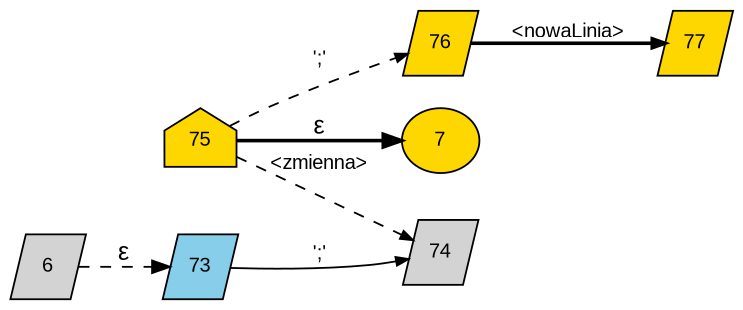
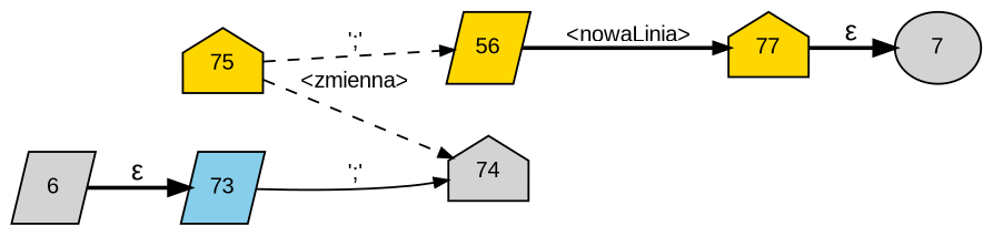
  digraph {
    fontname="Liberation Sans"
    rankdir=LR
    node [fillcolor=lightgrey fixedsize=true fontname="Liberation Sans" fontsize=11 shape=parallelogram style=filled peripheries=1]
    edge [fontname="Liberation Sans" style=dashed arrowhead=normal arrowsize=.7 fontsize=11]
-   n1 [fillcolor=gold label=7 shape=ellipse width=.6 peripheries=""]
+   n1 [label=7 shape=ellipse width=.6 peripheries=""]
    n2 [label=6 width=.55]
    n3 [fillcolor=skyblue label=73 width=.55]
-   n4 [label=74 width=.55]
+   n4 [label=74 shape=house width=.55]
    n5 [fillcolor=gold label=75 shape=house width=.55]
-   n6 [fillcolor=gold label=76 width=.55]
-   n7 [fillcolor=gold label=77 width=.55]
-   n2 -> n3 [label="&epsilon;" arrowhead="" arrowsize="" fontsize=""]
+   n6 [fillcolor=gold label=56 width=.55]
+   n7 [fillcolor=gold label=77 shape=house width=.55]
+   n2 -> n3 [label="&epsilon;" style=bold arrowhead="" arrowsize="" fontsize=""]
    n3 -> n4 [label="';'" style=solid]
    n5 -> n4 [label="<zmienna>"]
    n5 -> n6 [label="';'"]
    n6 -> n7 [label="<nowaLinia>" style=bold]
-   n5 -> n1 [label="&epsilon;" style=bold arrowhead="" arrowsize="" fontsize=""]
+   n7 -> n1 [label="&epsilon;" style=bold arrowhead="" arrowsize="" fontsize=""]
  }
